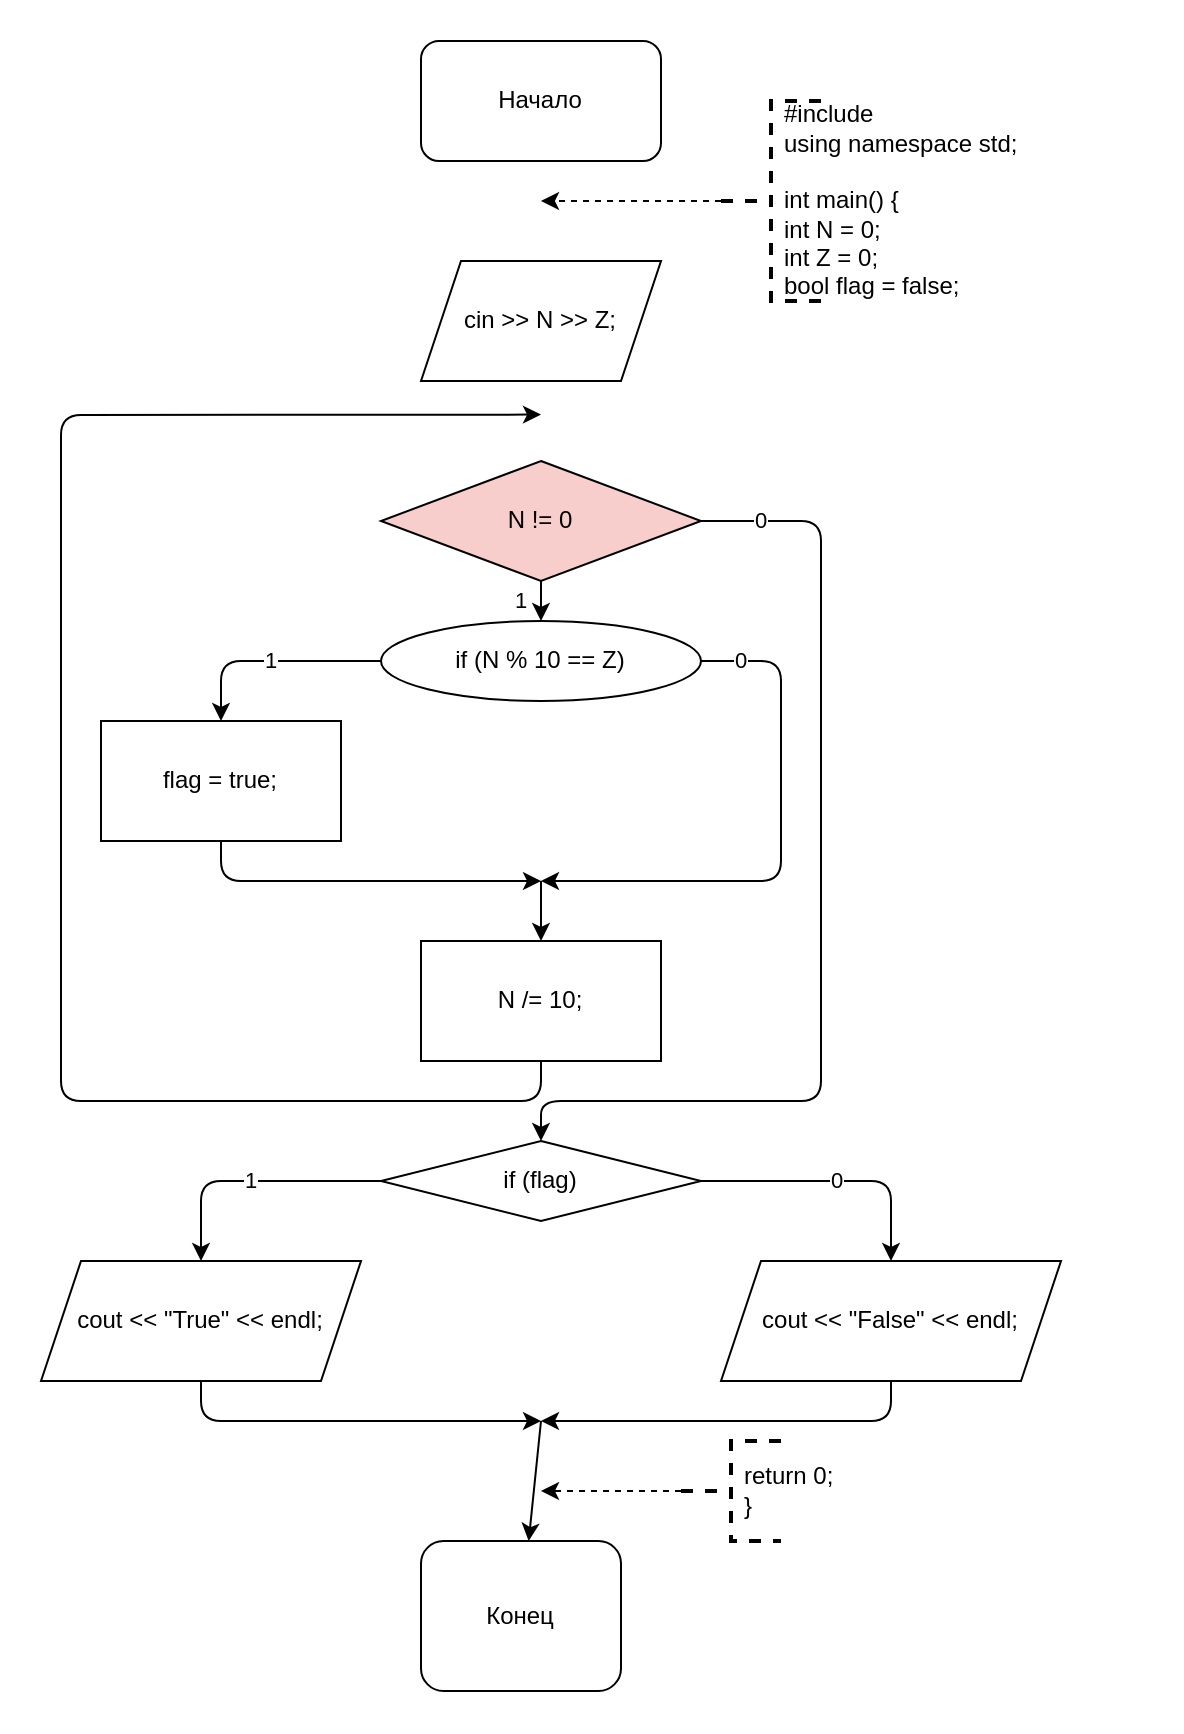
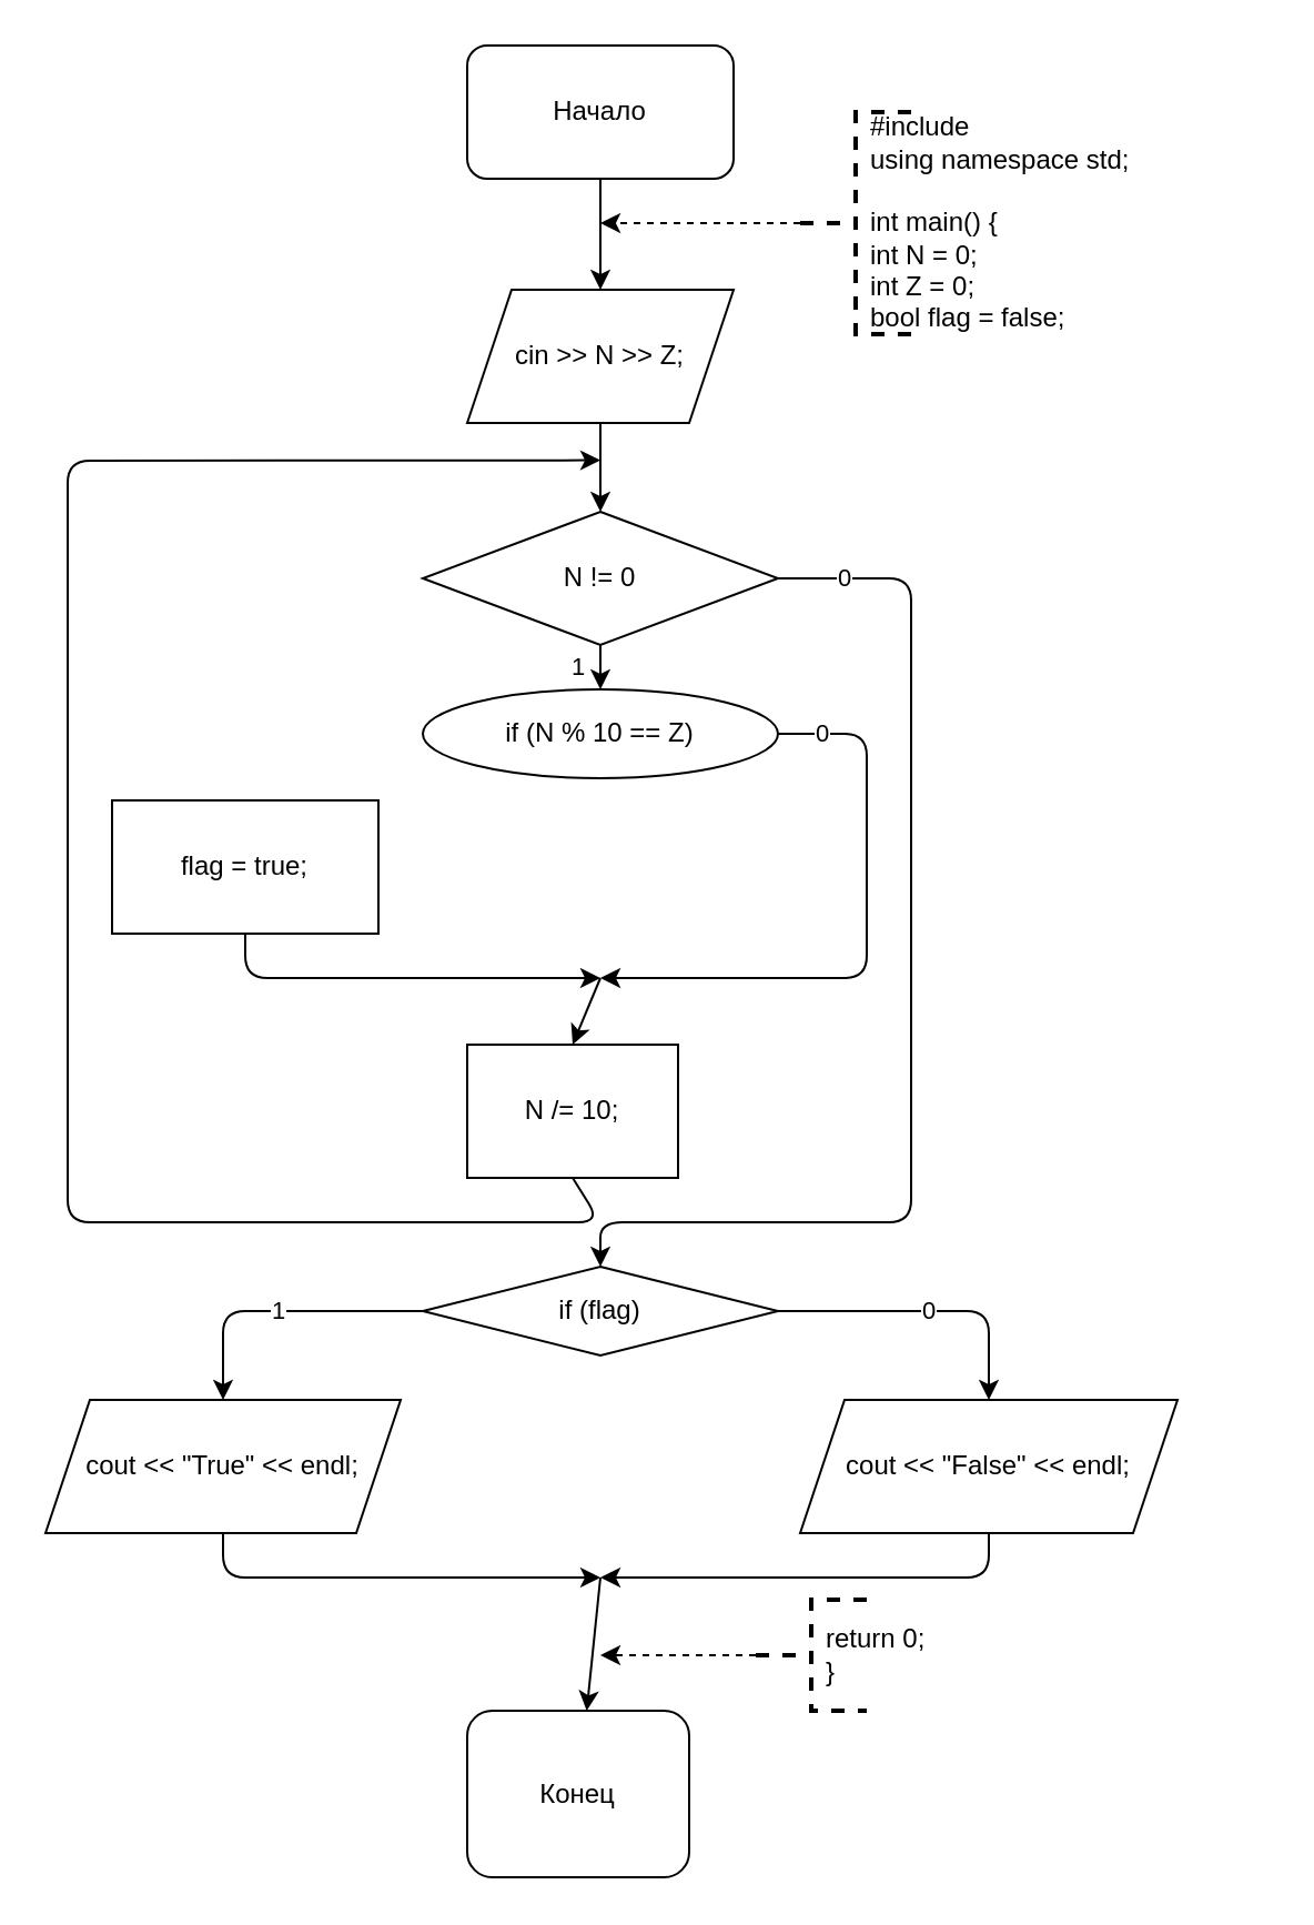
  <mxCell id="0" />
  <mxCell id="1" parent="0" />
+ <mxCell id="2" style="edgeStyle=orthogonalEdgeStyle;rounded=1;orthogonalLoop=1;jettySize=auto;html=1;entryX=0.5;entryY=0;entryDx=0;entryDy=0;" edge="1" parent="1" source="3" target="5"><mxGeometry relative="1" as="geometry" /></mxCell>
  <mxCell id="3" value="Начало" style="rounded=1;whiteSpace=wrap;html=1;" vertex="1" parent="1"><mxGeometry x="210" y="20" width="120" height="60" as="geometry" /></mxCell>
+ <mxCell id="4" style="edgeStyle=orthogonalEdgeStyle;rounded=1;orthogonalLoop=1;jettySize=auto;html=1;entryX=0.5;entryY=0;entryDx=0;entryDy=0;" edge="1" parent="1" source="5" target="7"><mxGeometry relative="1" as="geometry" /></mxCell>
  <mxCell id="5" value="cin &amp;gt;&amp;gt; N &amp;gt;&amp;gt; Z;" style="shape=parallelogram;perimeter=parallelogramPerimeter;whiteSpace=wrap;html=1;fixedSize=1;" vertex="1" parent="1"><mxGeometry x="210" y="130" width="120" height="60" as="geometry" /></mxCell>
  <mxCell id="6" value="1" style="edgeStyle=orthogonalEdgeStyle;rounded=1;orthogonalLoop=1;jettySize=auto;html=1;dashed=1;" edge="1" parent="1" source="7" target="9"><mxGeometry x="0.667" y="-10" relative="1" as="geometry"><mxPoint as="offset" /></mxGeometry></mxCell>
- <mxCell id="7" value="N != 0" style="rhombus;whiteSpace=wrap;html=1;fillColor=#f8cecc;" vertex="1" parent="1"><mxGeometry x="190" y="230" width="160" height="60" as="geometry" /></mxCell>
- <mxCell id="8" value="1" style="edgeStyle=orthogonalEdgeStyle;rounded=1;orthogonalLoop=1;jettySize=auto;html=1;" edge="1" parent="1" source="9" target="10"><mxGeometry relative="1" as="geometry"><mxPoint x="110" y="360" as="targetPoint" /></mxGeometry></mxCell>
+ <mxCell id="7" value="N != 0" style="rhombus;whiteSpace=wrap;html=1;" vertex="1" parent="1"><mxGeometry x="190" y="230" width="160" height="60" as="geometry" /></mxCell>
  <mxCell id="9" value="if (N % 10 == Z)" style="ellipse;whiteSpace=wrap;html=1;" vertex="1" parent="1"><mxGeometry x="190" y="310" width="160" height="40" as="geometry" /></mxCell>
  <mxCell id="10" value="flag = true;" style="rounded=0;whiteSpace=wrap;html=1;" vertex="1" parent="1"><mxGeometry x="50" y="360" width="120" height="60" as="geometry" /></mxCell>
  <mxCell id="11" value="0" style="endArrow=classic;html=1;exitX=1;exitY=0.5;exitDx=0;exitDy=0;" edge="1" parent="1" source="9"><mxGeometry x="-0.852" width="50" height="50" relative="1" as="geometry"><mxPoint x="260" y="340" as="sourcePoint" /><mxPoint x="270" y="440" as="targetPoint" /><Array as="points"><mxPoint x="390" y="330" /><mxPoint x="390" y="440" /></Array><mxPoint as="offset" /></mxGeometry></mxCell>
  <mxCell id="12" value="" style="endArrow=classic;html=1;exitX=0.5;exitY=1;exitDx=0;exitDy=0;" edge="1" parent="1" source="10"><mxGeometry width="50" height="50" relative="1" as="geometry"><mxPoint x="260" y="340" as="sourcePoint" /><mxPoint x="270" y="440" as="targetPoint" /><Array as="points"><mxPoint x="110" y="440" /></Array></mxGeometry></mxCell>
- <mxCell id="13" value="N /= 10;" style="rounded=0;whiteSpace=wrap;html=1;" vertex="1" parent="1"><mxGeometry x="210" y="470" width="120" height="60" as="geometry" /></mxCell>
+ <mxCell id="13" value="N /= 10;" style="rounded=0;whiteSpace=wrap;html=1;" vertex="1" parent="1"><mxGeometry x="210" y="470" width="95" height="60" as="geometry" /></mxCell>
  <mxCell id="14" value="" style="endArrow=classic;html=1;entryX=0.5;entryY=0;entryDx=0;entryDy=0;" edge="1" parent="1" target="13"><mxGeometry width="50" height="50" relative="1" as="geometry"><mxPoint x="270" y="440" as="sourcePoint" /><mxPoint x="310" y="490" as="targetPoint" /></mxGeometry></mxCell>
  <mxCell id="15" value="" style="endArrow=classic;html=1;exitX=0.5;exitY=1;exitDx=0;exitDy=0;" edge="1" parent="1" source="13"><mxGeometry width="50" height="50" relative="1" as="geometry"><mxPoint x="260" y="540" as="sourcePoint" /><mxPoint x="270" y="206.8" as="targetPoint" /><Array as="points"><mxPoint x="270" y="550" /><mxPoint x="30" y="550" /><mxPoint x="30" y="207" /></Array></mxGeometry></mxCell>
  <mxCell id="16" value="0" style="endArrow=classic;html=1;exitX=1;exitY=0.5;exitDx=0;exitDy=0;" edge="1" parent="1" source="7"><mxGeometry x="-0.882" width="50" height="50" relative="1" as="geometry"><mxPoint x="260" y="350" as="sourcePoint" /><mxPoint x="270" y="570" as="targetPoint" /><Array as="points"><mxPoint x="410" y="260" /><mxPoint x="410" y="550" /><mxPoint x="270" y="550" /></Array><mxPoint as="offset" /></mxGeometry></mxCell>
  <mxCell id="17" value="1" style="edgeStyle=orthogonalEdgeStyle;rounded=1;orthogonalLoop=1;jettySize=auto;html=1;" edge="1" parent="1" source="19" target="20"><mxGeometry relative="1" as="geometry"><mxPoint x="140" y="620" as="targetPoint" /></mxGeometry></mxCell>
  <mxCell id="18" value="0" style="edgeStyle=orthogonalEdgeStyle;rounded=1;orthogonalLoop=1;jettySize=auto;html=1;" edge="1" parent="1" source="19" target="21"><mxGeometry relative="1" as="geometry"><mxPoint x="430" y="630" as="targetPoint" /></mxGeometry></mxCell>
  <mxCell id="19" value="if (flag)" style="rhombus;whiteSpace=wrap;html=1;" vertex="1" parent="1"><mxGeometry x="190" y="570" width="160" height="40" as="geometry" /></mxCell>
  <mxCell id="20" value="cout &amp;lt;&amp;lt; &quot;True&quot; &amp;lt;&amp;lt; endl;" style="shape=parallelogram;perimeter=parallelogramPerimeter;whiteSpace=wrap;html=1;fixedSize=1;" vertex="1" parent="1"><mxGeometry x="20" y="630" width="160" height="60" as="geometry" /></mxCell>
  <mxCell id="21" value="cout &amp;lt;&amp;lt; &quot;False&quot; &amp;lt;&amp;lt; endl;" style="shape=parallelogram;perimeter=parallelogramPerimeter;whiteSpace=wrap;html=1;fixedSize=1;" vertex="1" parent="1"><mxGeometry x="360" y="630" width="170" height="60" as="geometry" /></mxCell>
  <mxCell id="22" value="" style="endArrow=classic;html=1;exitX=0.5;exitY=1;exitDx=0;exitDy=0;" edge="1" parent="1" source="20"><mxGeometry width="50" height="50" relative="1" as="geometry"><mxPoint x="260" y="740" as="sourcePoint" /><mxPoint x="270" y="710" as="targetPoint" /><Array as="points"><mxPoint x="100" y="710" /></Array></mxGeometry></mxCell>
  <mxCell id="23" value="" style="endArrow=classic;html=1;exitX=0.5;exitY=1;exitDx=0;exitDy=0;" edge="1" parent="1" source="21"><mxGeometry width="50" height="50" relative="1" as="geometry"><mxPoint x="260" y="740" as="sourcePoint" /><mxPoint x="270" y="710" as="targetPoint" /><Array as="points"><mxPoint x="445" y="710" /></Array></mxGeometry></mxCell>
  <mxCell id="24" value="" style="endArrow=classic;html=1;" edge="1" parent="1" target="25"><mxGeometry width="50" height="50" relative="1" as="geometry"><mxPoint x="270" y="710" as="sourcePoint" /><mxPoint x="270" y="770" as="targetPoint" /></mxGeometry></mxCell>
  <mxCell id="25" value="Конец" style="rounded=1;whiteSpace=wrap;html=1;" vertex="1" parent="1"><mxGeometry x="210" y="770" width="100" height="75" as="geometry" /></mxCell>
  <mxCell id="26" style="edgeStyle=orthogonalEdgeStyle;rounded=1;orthogonalLoop=1;jettySize=auto;html=1;dashed=1;" edge="1" parent="1" source="27"><mxGeometry relative="1" as="geometry"><mxPoint x="270" y="100" as="targetPoint" /></mxGeometry></mxCell>
  <mxCell id="27" value="" style="strokeWidth=2;html=1;shape=mxgraph.flowchart.annotation_2;align=left;labelPosition=right;pointerEvents=1;dashed=1;" vertex="1" parent="1"><mxGeometry x="360" y="50" width="50" height="100" as="geometry" /></mxCell>
  <mxCell id="28" value="#include&lt;br&gt;using namespace std;&lt;br&gt;&lt;br&gt;int main() {&lt;br&gt;int N = 0;&lt;br&gt;int Z = 0;&lt;br&gt;bool flag = false;" style="text;html=1;strokeColor=none;fillColor=none;align=left;verticalAlign=middle;whiteSpace=wrap;rounded=0;dashed=1;" vertex="1" parent="1"><mxGeometry x="390" y="50" width="180" height="100" as="geometry" /></mxCell>
  <mxCell id="29" style="edgeStyle=orthogonalEdgeStyle;rounded=1;orthogonalLoop=1;jettySize=auto;html=1;dashed=1;" edge="1" parent="1" source="30"><mxGeometry relative="1" as="geometry"><mxPoint x="270" y="745" as="targetPoint" /></mxGeometry></mxCell>
  <mxCell id="30" value="" style="strokeWidth=2;html=1;shape=mxgraph.flowchart.annotation_2;align=left;labelPosition=right;pointerEvents=1;dashed=1;" vertex="1" parent="1"><mxGeometry x="340" y="720" width="50" height="50" as="geometry" /></mxCell>
  <mxCell id="31" value="return 0;&lt;br&gt;}" style="text;html=1;strokeColor=none;fillColor=none;align=left;verticalAlign=middle;whiteSpace=wrap;rounded=0;dashed=1;" vertex="1" parent="1"><mxGeometry x="370" y="720" width="100" height="50" as="geometry" /></mxCell>
